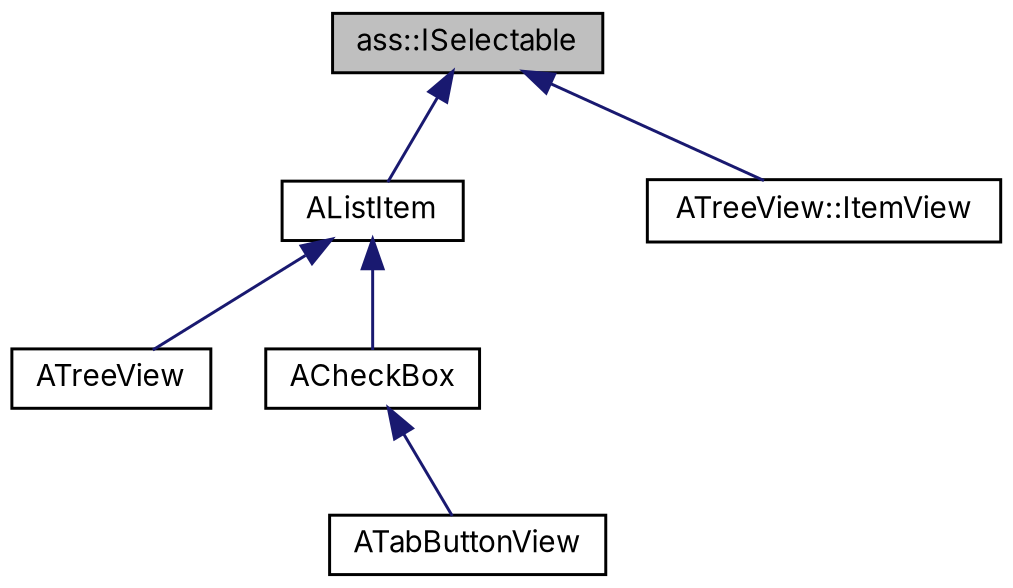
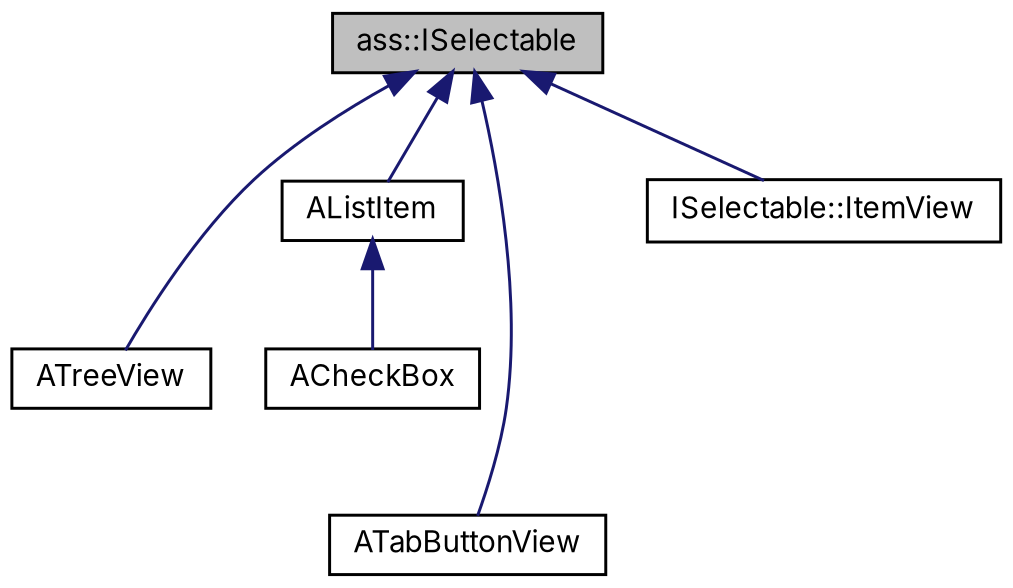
  digraph {
    fontname=Inter
    node [color=black fillcolor=white fontname=Inter fontsize=10 shape=record style=filled]
    edge [color=midnightblue dir=back fontname=Inter fontsize=10 labelfontname=Helvetica labelfontsize=10 style=solid]
    n1 [fillcolor=grey75 fontcolor=black height=0.2 label="ass::ISelectable" width=0.4]
    n2 [height=0.2 label=AListItem width=0.4]
    n3 [height=0.2 label=ATreeView width=0.4]
    n4 [height=0.2 label=ATabButtonView width=0.4]
-   n5 [height=0.2 label="ATreeView::ItemView" width=0.4]
+   n5 [height=0.2 label="ISelectable::ItemView" width=0.4]
    n6 [height=0.2 label=ACheckBox width=0.4]
    n1 -> n2
-   n2 -> n3
-   n6 -> n4
+   n1 -> n3
+   n1 -> n4
    n1 -> n5
    n2 -> n6
  }
